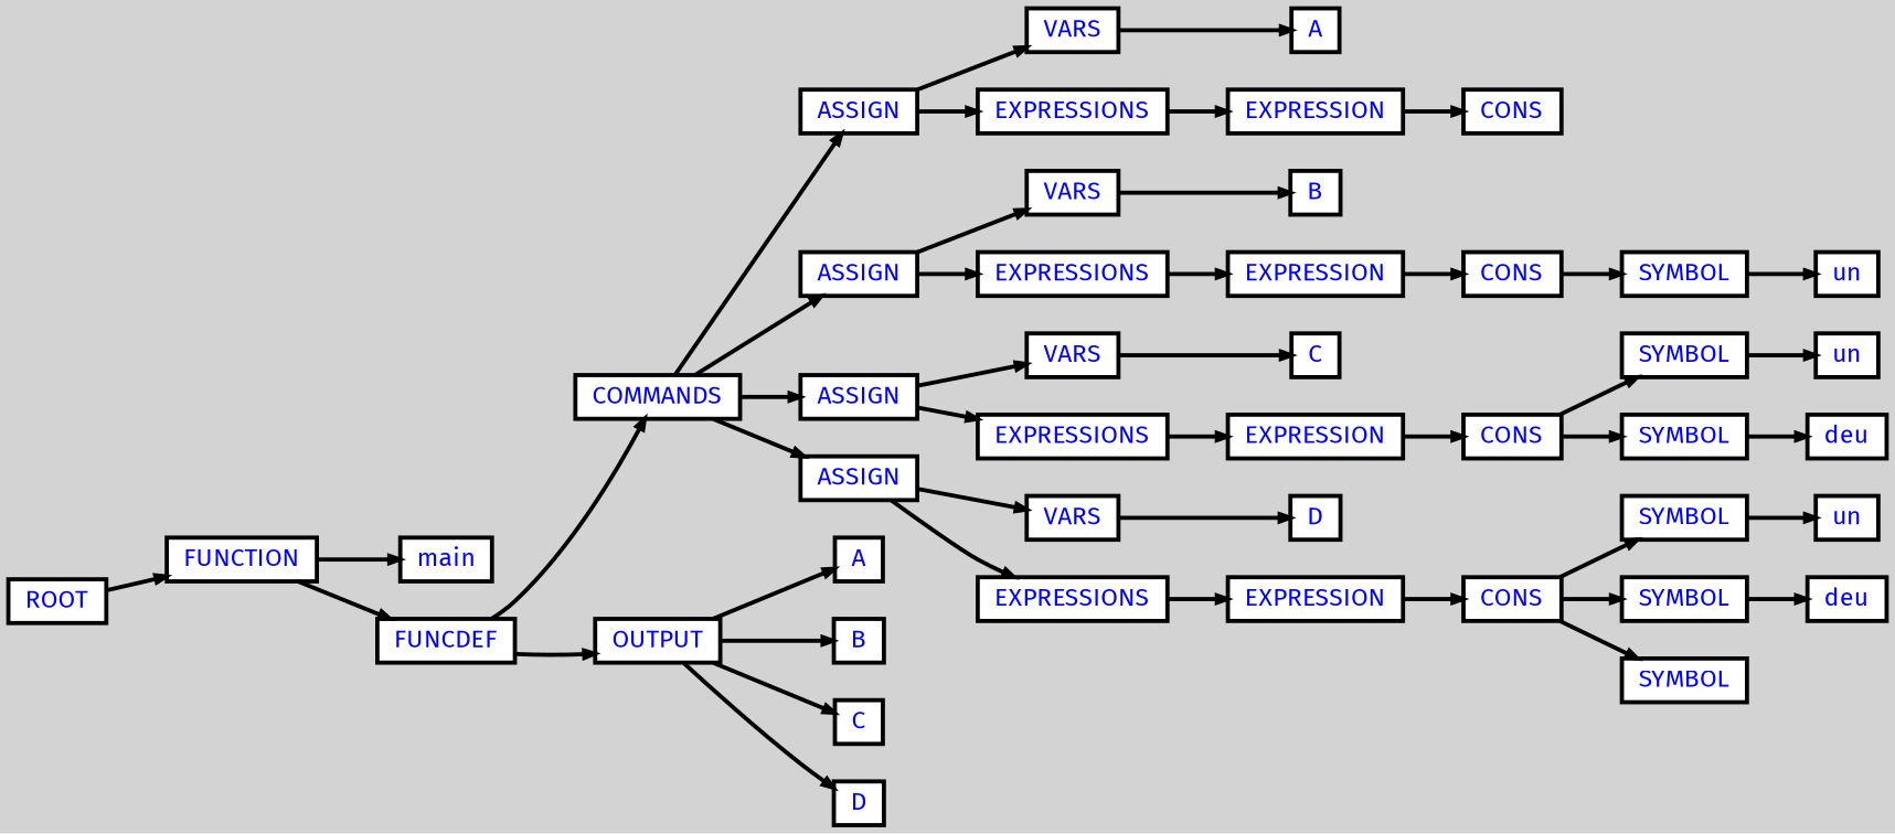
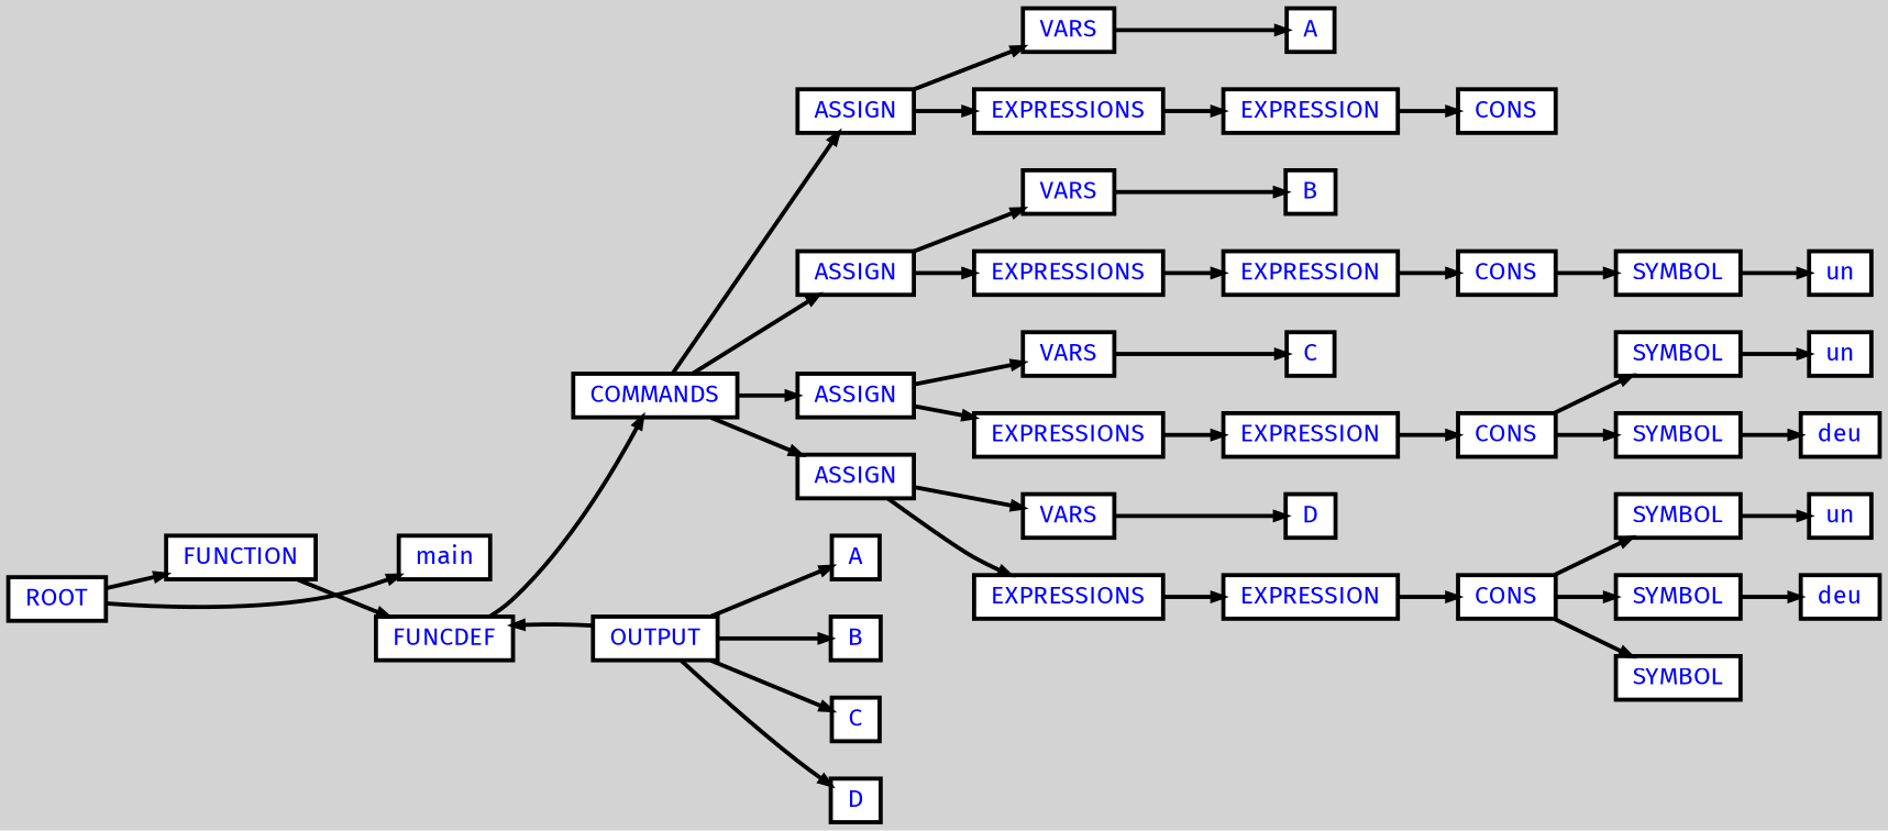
  digraph {
    bgcolor=lightgrey
    fontname="Fira Sans"
    ordering=out
    rankdir=LR
    ranksep=.4
    node [color=black fillcolor=white fixedsize=false fontcolor=blue fontname="Fira Sans" fontsize=12 shape=box style="filled, solid, bold"]
    edge [arrowsize=.5 color=black fontname="Fira Sans" style=bold]
    n1 [height=.25 label=ROOT width=.25]
    n2 [height=.25 label=FUNCTION width=.25]
    n3 [height=.25 label=main width=.25]
    n4 [height=.25 label=FUNCDEF width=.25]
    n5 [height=.25 label=COMMANDS width=.25]
    n6 [height=.25 label=OUTPUT width=.25]
    n7 [height=.25 label=ASSIGN width=.25]
    n8 [height=.25 label=ASSIGN width=.25]
    n9 [height=.25 label=ASSIGN width=.25]
    n10 [height=.25 label=ASSIGN width=.25]
    n11 [height=.25 label=A width=.25]
    n12 [height=.25 label=B width=.25]
    n13 [height=.25 label=C width=.25]
    n14 [height=.25 label=D width=.25]
    n15 [height=.25 label=VARS width=.25]
    n16 [height=.25 label=EXPRESSIONS width=.25]
    n17 [height=.25 label=VARS width=.25]
    n18 [height=.25 label=EXPRESSIONS width=.25]
    n19 [height=.25 label=VARS width=.25]
    n20 [height=.25 label=EXPRESSIONS width=.25]
    n21 [height=.25 label=VARS width=.25]
    n22 [height=.25 label=EXPRESSIONS width=.25]
    n23 [height=.25 label=A width=.25]
    n24 [height=.25 label=EXPRESSION width=.25]
    n25 [height=.25 label=CONS width=.25]
    n26 [height=.25 label=B width=.25]
    n27 [height=.25 label=EXPRESSION width=.25]
    n28 [height=.25 label=CONS width=.25]
    n29 [height=.25 label=SYMBOL width=.25]
    n30 [height=.25 label=un width=.25]
    n31 [height=.25 label=C width=.25]
    n32 [height=.25 label=EXPRESSION width=.25]
    n33 [height=.25 label=CONS width=.25]
    n34 [height=.25 label=SYMBOL width=.25]
    n35 [height=.25 label=SYMBOL width=.25]
    n36 [height=.25 label=un width=.25]
    n37 [height=.25 label=deu width=.25]
    n38 [height=.25 label=D width=.25]
    n39 [height=.25 label=EXPRESSION width=.25]
    n40 [height=.25 label=CONS width=.25]
    n41 [height=.25 label=SYMBOL width=.25]
    n42 [height=.25 label=SYMBOL width=.25]
    n43 [height=.25 label=SYMBOL width=.25]
    n44 [height=.25 label=un width=.25]
    n45 [height=.25 label=deu width=.25]
    n1 -> n2
-   n2 -> n3
+   n1 -> n3
    n2 -> n4
    n4 -> n5
-   n4 -> n6
+   n6 -> n4
    n5 -> n7
    n5 -> n8
    n5 -> n9
    n5 -> n10
    n6 -> n11
    n6 -> n12
    n6 -> n13
    n6 -> n14
    n7 -> n15
    n7 -> n16
    n8 -> n17
    n8 -> n18
    n9 -> n19
    n9 -> n20
    n10 -> n21
    n10 -> n22
    n15 -> n23
    n16 -> n24
    n17 -> n26
    n18 -> n27
    n19 -> n31
    n20 -> n32
    n21 -> n38
    n22 -> n39
    n24 -> n25
    n27 -> n28
    n28 -> n29
    n29 -> n30
    n32 -> n33
    n33 -> n34
    n33 -> n35
    n34 -> n36
    n35 -> n37
    n39 -> n40
    n40 -> n41
    n40 -> n42
    n40 -> n43
    n41 -> n44
    n42 -> n45
  }
